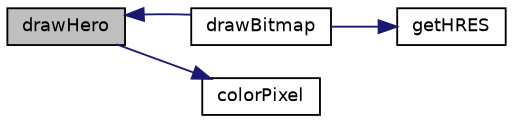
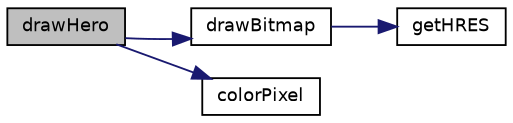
  digraph {
    rankdir=LR
    node [color=black fillcolor=white fontname=Helvetica fontsize=10 shape=record style=filled]
    edge [color=midnightblue fontname=Helvetica fontsize=10 labelfontname=Helvetica labelfontsize=10 style=solid]
    n1 [fillcolor=grey75 fontcolor=black height=0.2 label=drawHero width=0.4]
    n2 [height=0.2 label=drawBitmap width=0.4]
    n3 [height=0.2 label=colorPixel width=0.4]
    n4 [height=0.2 label=getHRES width=0.4]
-   n2 -> n1
+   n1 -> n2
    n1 -> n3
    n2 -> n4
  }
